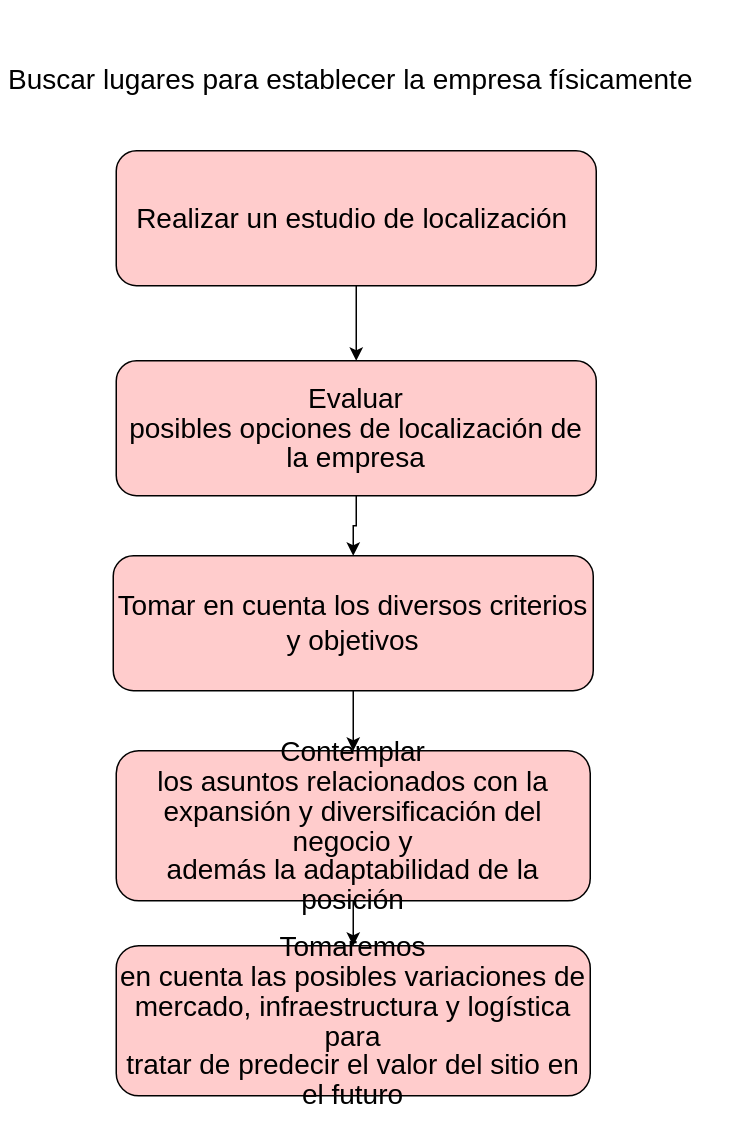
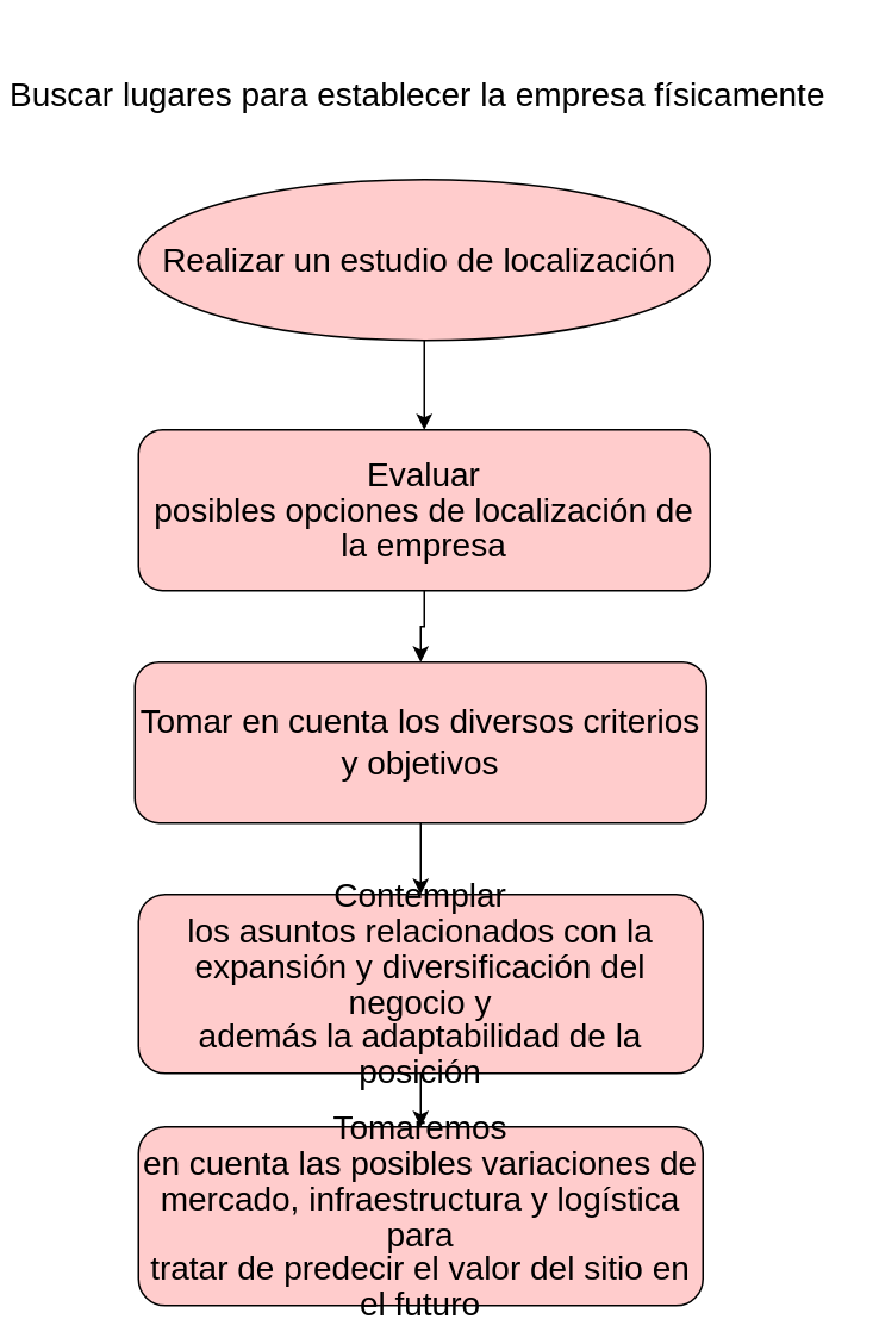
  <mxCell id="0" />
  <mxCell id="1" parent="0" />
  <mxCell id="2" style="edgeStyle=orthogonalEdgeStyle;rounded=0;orthogonalLoop=1;jettySize=auto;html=1;exitX=0.5;exitY=1;exitDx=0;exitDy=0;" edge="1" parent="1" source="3" target="6"><mxGeometry relative="1" as="geometry" /></mxCell>
- <mxCell id="3" value="&lt;span style=&quot;font-size: 14.0pt ; line-height: 107% ; font-family: &amp;#34;calibri&amp;#34; , sans-serif&quot;&gt;Realizar un estudio de localización&amp;nbsp;&lt;/span&gt;" style="rounded=1;whiteSpace=wrap;html=1;fillColor=#FFCCCC;" vertex="1" parent="1"><mxGeometry x="77" y="100" width="320" height="90" as="geometry" /></mxCell>
+ <mxCell id="3" value="&lt;span style=&quot;font-size: 14.0pt ; line-height: 107% ; font-family: &amp;#34;calibri&amp;#34; , sans-serif&quot;&gt;Realizar un estudio de localización&amp;nbsp;&lt;/span&gt;" style="ellipse;whiteSpace=wrap;html=1;fillColor=#FFCCCC;" vertex="1" parent="1"><mxGeometry x="77" y="100" width="320" height="90" as="geometry" /></mxCell>
  <mxCell id="4" value="&lt;p class=&quot;MsoListParagraph&quot; style=&quot;text-indent: -18.0pt&quot;&gt;&lt;span style=&quot;font-size: 14.0pt ; line-height: 107%&quot;&gt;Buscar lugares para establecer la empresa físicamente&lt;/span&gt;&lt;b&gt;&lt;span style=&quot;font-size: 20.0pt ; line-height: 107%&quot;&gt;&lt;/span&gt;&lt;/b&gt;&lt;/p&gt;" style="text;html=1;align=center;verticalAlign=middle;resizable=0;points=[];autosize=1;strokeColor=none;" vertex="1" parent="1"><mxGeometry x="20" y="20" width="450" height="60" as="geometry" /></mxCell>
  <mxCell id="5" style="edgeStyle=orthogonalEdgeStyle;rounded=0;orthogonalLoop=1;jettySize=auto;html=1;exitX=0.5;exitY=1;exitDx=0;exitDy=0;entryX=0.5;entryY=0;entryDx=0;entryDy=0;" edge="1" parent="1" source="6" target="8"><mxGeometry relative="1" as="geometry" /></mxCell>
  <mxCell id="6" value="&lt;span style=&quot;font-size: 14.0pt ; line-height: 107% ; font-family: &amp;#34;calibri&amp;#34; , sans-serif&quot;&gt;Evaluar&lt;br&gt;posibles opciones de localización de la empresa&lt;/span&gt;" style="rounded=1;whiteSpace=wrap;html=1;fillColor=#FFCCCC;" vertex="1" parent="1"><mxGeometry x="77" y="240" width="320" height="90" as="geometry" /></mxCell>
  <mxCell id="7" value="" style="edgeStyle=orthogonalEdgeStyle;rounded=0;orthogonalLoop=1;jettySize=auto;html=1;" edge="1" parent="1" source="8" target="10"><mxGeometry relative="1" as="geometry" /></mxCell>
  <mxCell id="8" value="&lt;div&gt;&lt;span style=&quot;font-family: &amp;#34;calibri&amp;#34; , sans-serif ; font-size: 14pt&quot;&gt;Tomar&amp;nbsp;&lt;/span&gt;&lt;span style=&quot;font-size: 14pt ; font-family: &amp;#34;calibri&amp;#34; , sans-serif&quot;&gt;en cuenta los diversos criterios y objetivos&lt;/span&gt;&lt;/div&gt;" style="rounded=1;whiteSpace=wrap;html=1;fillColor=#FFCCCC;align=center;" vertex="1" parent="1"><mxGeometry x="75" y="370" width="320" height="90" as="geometry" /></mxCell>
  <mxCell id="9" style="edgeStyle=orthogonalEdgeStyle;rounded=0;orthogonalLoop=1;jettySize=auto;html=1;exitX=0.5;exitY=1;exitDx=0;exitDy=0;" edge="1" parent="1" source="10" target="11"><mxGeometry relative="1" as="geometry" /></mxCell>
  <mxCell id="10" value="&lt;span style=&quot;font-size: 14.0pt ; line-height: 107% ; font-family: &amp;#34;calibri&amp;#34; , sans-serif&quot;&gt;Contemplar&lt;br&gt;los asuntos relacionados con la expansión y diversificación del negocio y&lt;br&gt;además la adaptabilidad de la posición&lt;/span&gt;" style="rounded=1;whiteSpace=wrap;html=1;fillColor=#FFCCCC;" vertex="1" parent="1"><mxGeometry x="77" y="500" width="316" height="100" as="geometry" /></mxCell>
  <mxCell id="11" value="&lt;span style=&quot;font-size: 14.0pt ; line-height: 107% ; font-family: &amp;#34;calibri&amp;#34; , sans-serif&quot;&gt;Tomaremos&lt;br/&gt;en cuenta las posibles variaciones de mercado, infraestructura y logística para&lt;br/&gt;tratar de predecir el valor del sitio en el futuro&lt;/span&gt;" style="rounded=1;whiteSpace=wrap;html=1;fillColor=#FFCCCC;" vertex="1" parent="1"><mxGeometry x="77" y="630" width="316" height="100" as="geometry" /></mxCell>
